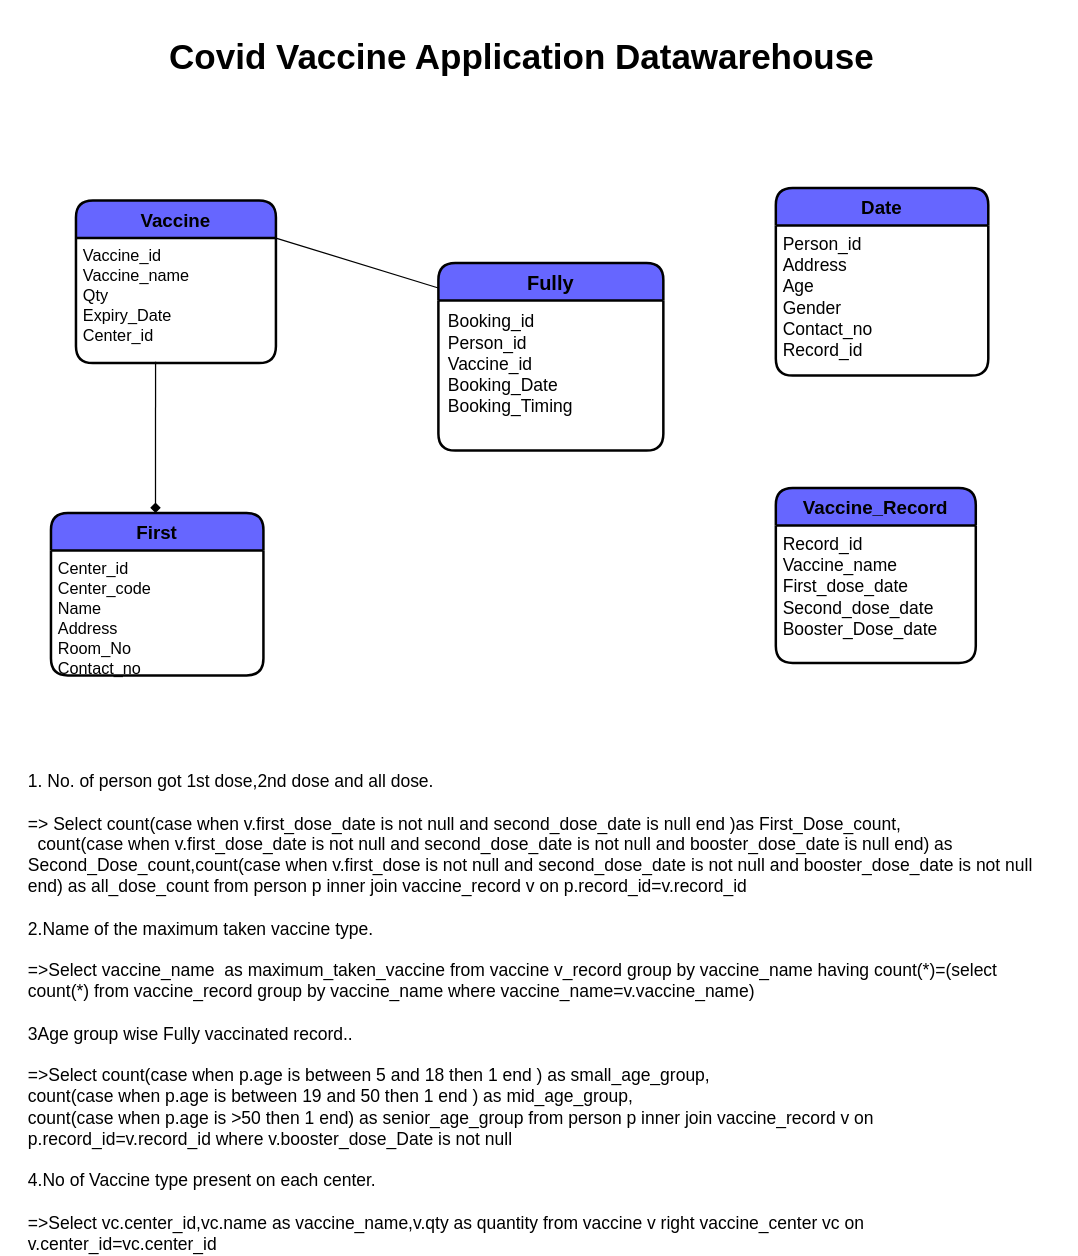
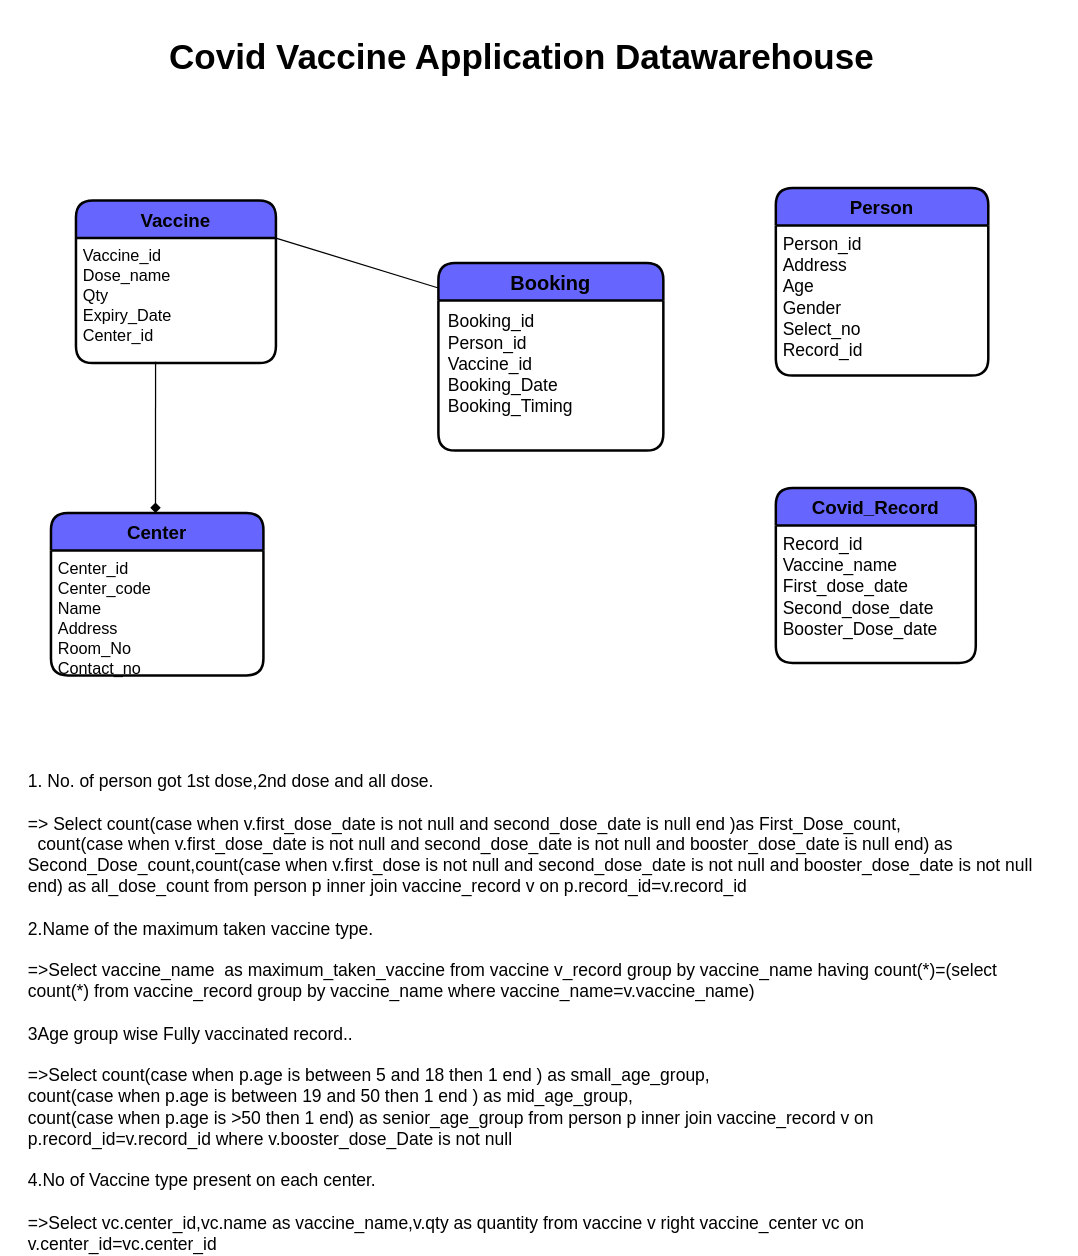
  <mxCell id="0" />
  <mxCell id="1" parent="0" />
- <mxCell id="2" value="Fully" style="swimlane;childLayout=stackLayout;horizontal=1;startSize=30;horizontalStack=0;rounded=1;fontSize=16;fontStyle=1;strokeWidth=2;resizeParent=0;resizeLast=1;shadow=0;dashed=0;align=center;fillColor=#6666FF;" vertex="1" parent="1"><mxGeometry x="350" y="210" width="180" height="150" as="geometry" /></mxCell>
+ <mxCell id="2" value="Booking" style="swimlane;childLayout=stackLayout;horizontal=1;startSize=30;horizontalStack=0;rounded=1;fontSize=16;fontStyle=1;strokeWidth=2;resizeParent=0;resizeLast=1;shadow=0;dashed=0;align=center;fillColor=#6666FF;" vertex="1" parent="1"><mxGeometry x="350" y="210" width="180" height="150" as="geometry" /></mxCell>
  <mxCell id="3" value="Booking_id&#10;Person_id&#10;Vaccine_id&#10;Booking_Date&#10;Booking_Timing" style="align=left;strokeColor=none;fillColor=none;spacingLeft=4;fontSize=14;verticalAlign=top;resizable=0;rotatable=0;part=1;strokeWidth=3;perimeterSpacing=2;spacing=4;" vertex="1" parent="2"><mxGeometry y="30" width="180" height="120" as="geometry" /></mxCell>
  <mxCell id="4" value="Vaccine" style="swimlane;childLayout=stackLayout;horizontal=1;startSize=30;horizontalStack=0;rounded=1;fontSize=15;fontStyle=1;strokeWidth=2;resizeParent=0;resizeLast=1;shadow=0;dashed=0;align=center;fillColor=#6666FF;" vertex="1" parent="1"><mxGeometry x="60" y="160" width="160" height="130" as="geometry" /></mxCell>
- <mxCell id="5" value="Vaccine_id&#10;Vaccine_name&#10;Qty&#10;Expiry_Date&#10;Center_id" style="align=left;strokeColor=none;fillColor=none;spacingLeft=4;fontSize=13;verticalAlign=top;resizable=0;rotatable=0;part=1;strokeWidth=3;" vertex="1" parent="4"><mxGeometry y="30" width="160" height="100" as="geometry" /></mxCell>
- <mxCell id="6" value="First" style="swimlane;childLayout=stackLayout;horizontal=1;startSize=30;horizontalStack=0;rounded=1;fontSize=15;fontStyle=1;strokeWidth=2;resizeParent=0;resizeLast=1;shadow=0;dashed=0;align=center;fillColor=#6666FF;" vertex="1" parent="1"><mxGeometry x="40" y="410" width="170" height="130" as="geometry" /></mxCell>
+ <mxCell id="5" value="Vaccine_id&#10;Dose_name&#10;Qty&#10;Expiry_Date&#10;Center_id" style="align=left;strokeColor=none;fillColor=none;spacingLeft=4;fontSize=13;verticalAlign=top;resizable=0;rotatable=0;part=1;strokeWidth=3;" vertex="1" parent="4"><mxGeometry y="30" width="160" height="100" as="geometry" /></mxCell>
+ <mxCell id="6" value="Center" style="swimlane;childLayout=stackLayout;horizontal=1;startSize=30;horizontalStack=0;rounded=1;fontSize=15;fontStyle=1;strokeWidth=2;resizeParent=0;resizeLast=1;shadow=0;dashed=0;align=center;fillColor=#6666FF;" vertex="1" parent="1"><mxGeometry x="40" y="410" width="170" height="130" as="geometry" /></mxCell>
  <mxCell id="7" value="Center_id&#10;Center_code&#10;Name&#10;Address&#10;Room_No&#10;Contact_no" style="align=left;strokeColor=none;fillColor=none;spacingLeft=4;fontSize=13;verticalAlign=top;resizable=0;rotatable=0;part=1;strokeWidth=3;" vertex="1" parent="6"><mxGeometry y="30" width="170" height="100" as="geometry" /></mxCell>
- <mxCell id="8" value="Date" style="swimlane;childLayout=stackLayout;horizontal=1;startSize=30;horizontalStack=0;rounded=1;fontSize=15;fontStyle=1;strokeWidth=2;resizeParent=0;resizeLast=1;shadow=0;dashed=0;align=center;fillColor=#6666FF;" vertex="1" parent="1"><mxGeometry x="620" y="150" width="170" height="150" as="geometry" /></mxCell>
- <mxCell id="9" value="Person_id&#10;Address&#10;Age&#10;Gender&#10;Contact_no&#10;Record_id&#10;&#10;&#10;" style="align=left;strokeColor=none;fillColor=none;spacingLeft=4;fontSize=14;verticalAlign=top;resizable=0;rotatable=0;part=1;strokeWidth=3;" vertex="1" parent="8"><mxGeometry y="30" width="170" height="120" as="geometry" /></mxCell>
- <mxCell id="10" value="Vaccine_Record" style="swimlane;childLayout=stackLayout;horizontal=1;startSize=30;horizontalStack=0;rounded=1;fontSize=15;fontStyle=1;strokeWidth=2;resizeParent=0;resizeLast=1;shadow=0;dashed=0;align=center;fillColor=#6666FF;" vertex="1" parent="1"><mxGeometry x="620" y="390" width="160" height="140" as="geometry" /></mxCell>
+ <mxCell id="8" value="Person" style="swimlane;childLayout=stackLayout;horizontal=1;startSize=30;horizontalStack=0;rounded=1;fontSize=15;fontStyle=1;strokeWidth=2;resizeParent=0;resizeLast=1;shadow=0;dashed=0;align=center;fillColor=#6666FF;" vertex="1" parent="1"><mxGeometry x="620" y="150" width="170" height="150" as="geometry" /></mxCell>
+ <mxCell id="9" value="Person_id&#10;Address&#10;Age&#10;Gender&#10;Select_no&#10;Record_id&#10;&#10;&#10;" style="align=left;strokeColor=none;fillColor=none;spacingLeft=4;fontSize=14;verticalAlign=top;resizable=0;rotatable=0;part=1;strokeWidth=3;" vertex="1" parent="8"><mxGeometry y="30" width="170" height="120" as="geometry" /></mxCell>
+ <mxCell id="10" value="Covid_Record" style="swimlane;childLayout=stackLayout;horizontal=1;startSize=30;horizontalStack=0;rounded=1;fontSize=15;fontStyle=1;strokeWidth=2;resizeParent=0;resizeLast=1;shadow=0;dashed=0;align=center;fillColor=#6666FF;" vertex="1" parent="1"><mxGeometry x="620" y="390" width="160" height="140" as="geometry" /></mxCell>
  <mxCell id="11" value="Record_id&#10;Vaccine_name&#10;First_dose_date&#10;Second_dose_date&#10;Booster_Dose_date&#10;" style="align=left;strokeColor=none;fillColor=none;spacingLeft=4;fontSize=14;verticalAlign=top;resizable=0;rotatable=0;part=1;strokeWidth=3;" vertex="1" parent="10"><mxGeometry y="30" width="160" height="110" as="geometry" /></mxCell>
  <mxCell id="12" value="" style="endArrow=diamond;html=1;rounded=0;fontSize=14;exitX=0.398;exitY=0.99;exitDx=0;exitDy=0;exitPerimeter=0;entryX=0.492;entryY=0;entryDx=0;entryDy=0;entryPerimeter=0;" edge="1" parent="1" source="5" target="6"><mxGeometry relative="1" as="geometry"><mxPoint x="80" y="360" as="sourcePoint" /><mxPoint x="120" y="400" as="targetPoint" /></mxGeometry></mxCell>
  <mxCell id="13" value="" style="endArrow=none;html=1;rounded=0;fontSize=14;entryX=0;entryY=0.133;entryDx=0;entryDy=0;entryPerimeter=0;" edge="1" parent="1" target="2"><mxGeometry relative="1" as="geometry"><mxPoint x="220" y="190" as="sourcePoint" /><mxPoint x="380" y="190" as="targetPoint" /></mxGeometry></mxCell>
  <mxCell id="14" value="&lt;h1&gt;&lt;span style=&quot;background-color: initial;&quot;&gt;Covid Vaccine Application Datawarehouse&lt;/span&gt;&lt;br&gt;&lt;/h1&gt;" style="text;html=1;strokeColor=none;fillColor=none;spacing=5;spacingTop=-20;whiteSpace=wrap;overflow=hidden;rounded=0;strokeWidth=3;fontSize=14;" vertex="1" parent="1"><mxGeometry x="130" y="20" width="650" height="140" as="geometry" /></mxCell>
  <mxCell id="15" value="1. No. of person got 1st dose,2nd dose and all dose.&lt;br&gt;&lt;br&gt;=&amp;gt; Select count(case when v.first_dose_date is not null and second_dose_date is null end )as First_Dose_count,&lt;br&gt;&lt;span style=&quot;white-space: pre;&quot;&gt; &lt;/span&gt;&lt;span style=&quot;white-space: pre;&quot;&gt; &lt;/span&gt;count(case when v.first_dose_date is not null and second_dose_date is not null and booster_dose_date is null end) as Second_Dose_count,count(case when v.first_dose is not null and second_dose_date is not null and booster_dose_date is not null end) as all_dose_count from person p inner join vaccine_record v on p.record_id=v.record_id&lt;br&gt;&lt;br&gt;2.Name of the maximum taken vaccine type.&lt;br&gt;&lt;br&gt;=&amp;gt;Select vaccine_name&amp;nbsp; as maximum_taken_vaccine from vaccine v_record group by vaccine_name having count(*)=(select count(*) from vaccine_record group by vaccine_name where vaccine_name=v.vaccine_name)&lt;br&gt;&lt;br&gt;3Age group wise Fully vaccinated record..&lt;br&gt;&lt;br&gt;=&amp;gt;Select count(case when p.age is between 5 and 18 then 1 end ) as small_age_group,&lt;br&gt;count(case when p.age is between 19 and 50 then 1 end ) as mid_age_group,&lt;br&gt;count(case when p.age is &amp;gt;50 then 1 end) as senior_age_group from person p inner join vaccine_record v on p.record_id=v.record_id where v.booster_dose_Date is not null&lt;br&gt;&lt;br&gt;4.No of Vaccine type present on each center.&lt;br&gt;&lt;br&gt;=&amp;gt;Select vc.center_id,vc.name as vaccine_name,v.qty as quantity from vaccine v right vaccine_center vc on v.center_id=vc.center_id&amp;nbsp;" style="text;html=1;strokeColor=none;fillColor=none;align=left;verticalAlign=top;whiteSpace=wrap;rounded=0;strokeWidth=3;fontSize=14;" vertex="1" parent="1"><mxGeometry x="20" y="610" width="820" height="160" as="geometry" /></mxCell>
